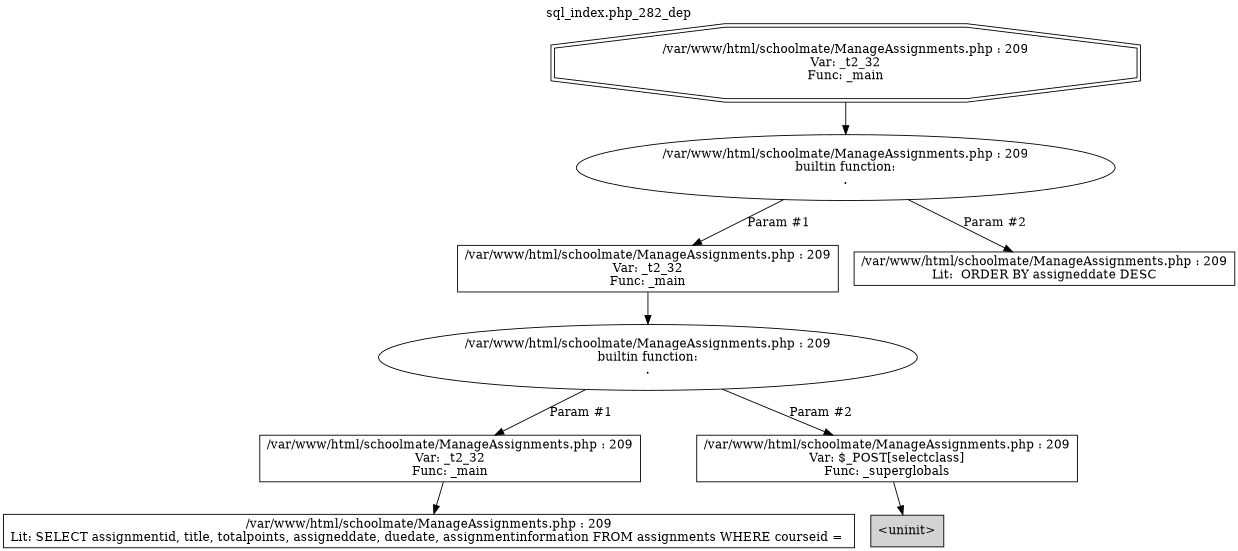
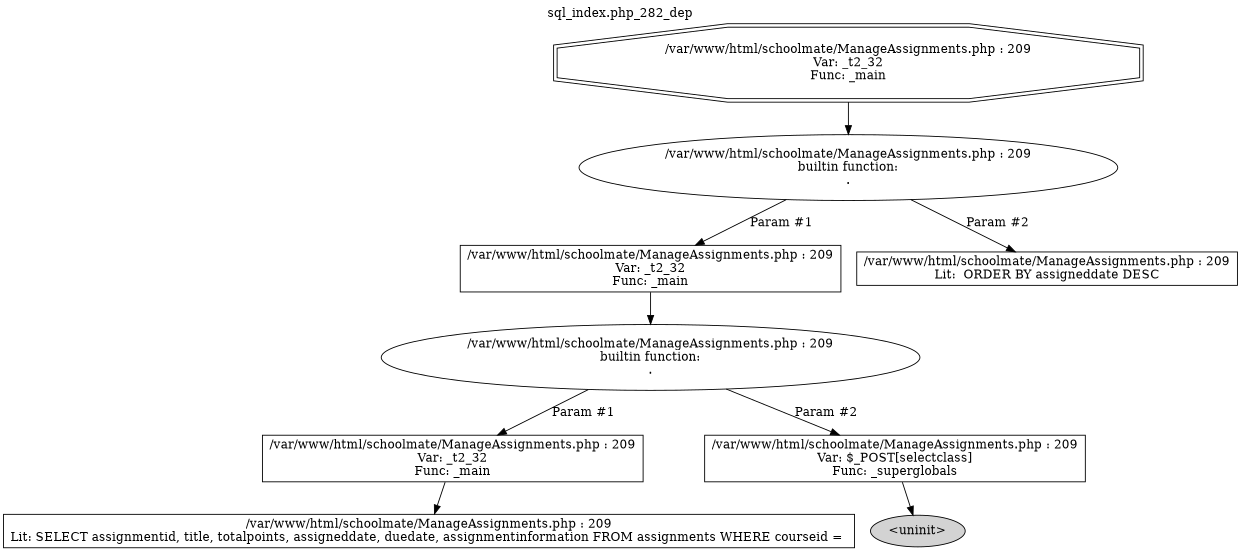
  digraph {
    label="sql_index.php_282_dep"
    labelloc=t
    node [shape=box]
    n1 [label="/var/www/html/schoolmate/ManageAssignments.php : 209\nVar: _t2_32\nFunc: _main\n" shape=doubleoctagon]
    n2 [label="/var/www/html/schoolmate/ManageAssignments.php : 209\nbuiltin function:\n.\n" shape=ellipse]
    n3 [label="/var/www/html/schoolmate/ManageAssignments.php : 209\nVar: _t2_32\nFunc: _main\n"]
    n4 [label="/var/www/html/schoolmate/ManageAssignments.php : 209\nLit:  ORDER BY assigneddate DESC\n"]
    n5 [label="/var/www/html/schoolmate/ManageAssignments.php : 209\nbuiltin function:\n.\n" shape=ellipse]
    n6 [label="/var/www/html/schoolmate/ManageAssignments.php : 209\nVar: _t2_32\nFunc: _main\n"]
    n7 [label="/var/www/html/schoolmate/ManageAssignments.php : 209\nVar: $_POST[selectclass]\nFunc: _superglobals\n"]
    n8 [label="/var/www/html/schoolmate/ManageAssignments.php : 209\nLit: SELECT assignmentid, title, totalpoints, assigneddate, duedate, assignmentinformation FROM assignments WHERE courseid = \n"]
-   n9 [label="<uninit>" style=filled]
+   n9 [label="<uninit>" shape=ellipse style=filled]
    n1 -> n2
    n2 -> n3 [label="Param #1"]
    n2 -> n4 [label="Param #2"]
    n3 -> n5
    n5 -> n6 [label="Param #1"]
    n5 -> n7 [label="Param #2"]
    n6 -> n8
    n7 -> n9
  }
